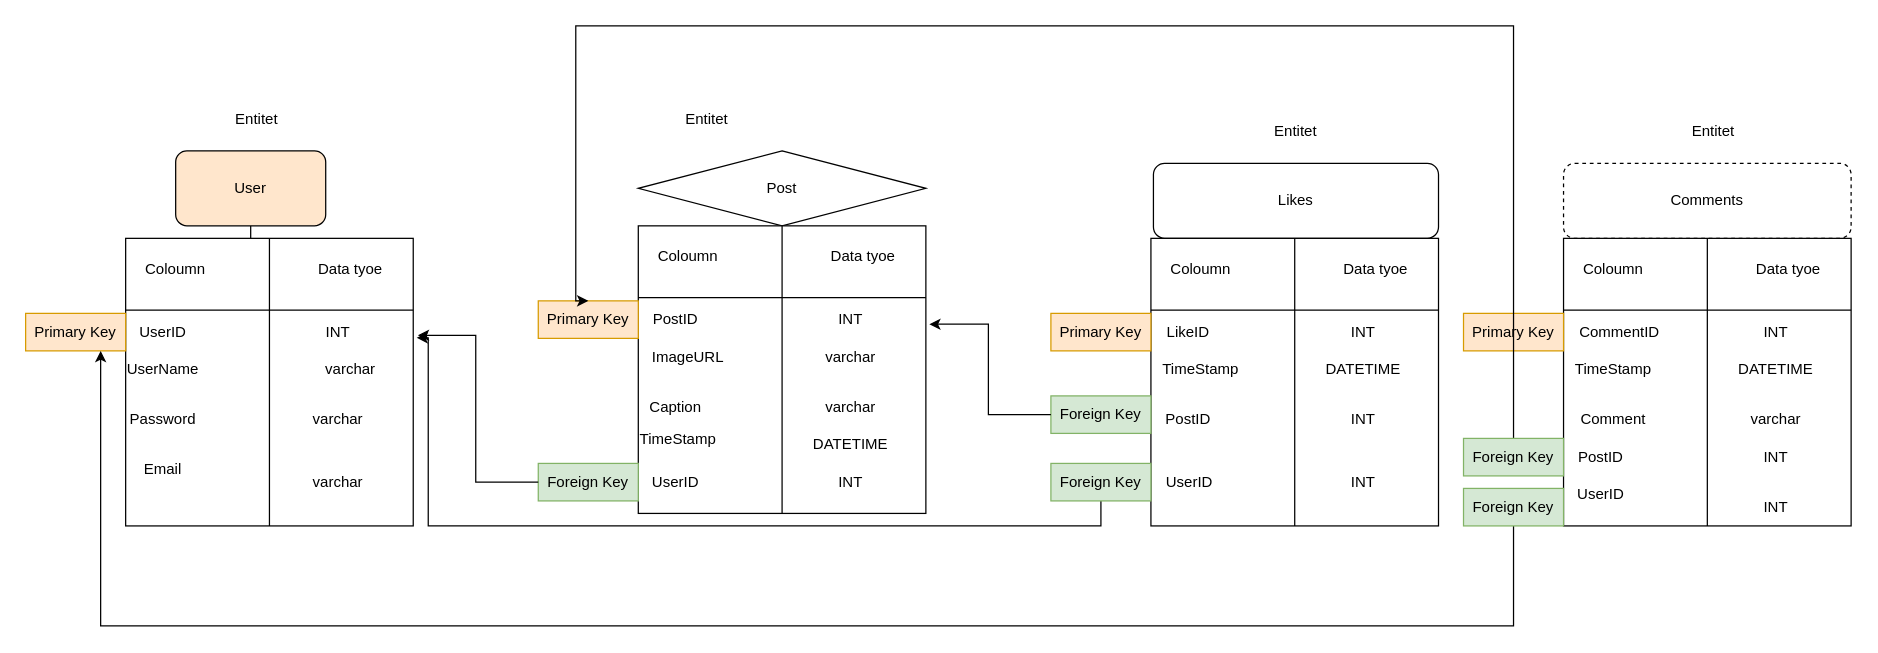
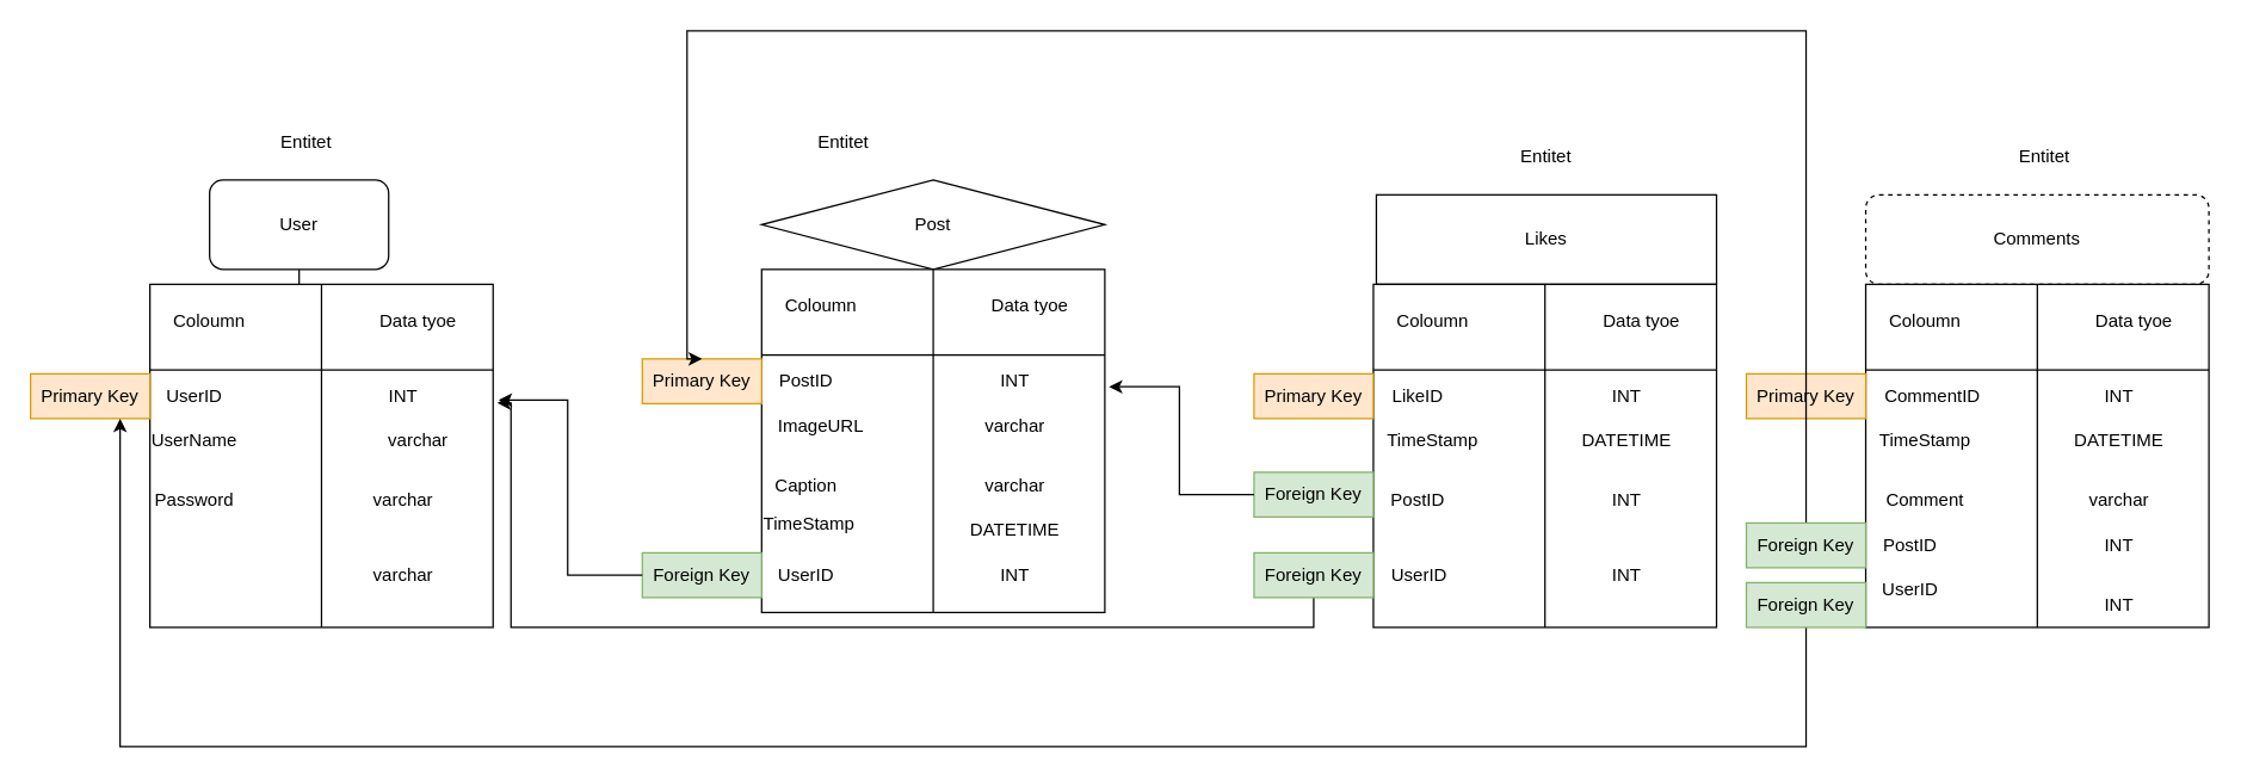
  <mxCell id="0" />
  <mxCell id="1" parent="0" />
  <mxCell id="2" value="" style="edgeStyle=orthogonalEdgeStyle;rounded=0;orthogonalLoop=1;jettySize=auto;html=1;" edge="1" parent="1" source="3" target="13"><mxGeometry relative="1" as="geometry" /></mxCell>
- <mxCell id="3" value="User" style="rounded=1;whiteSpace=wrap;html=1;fillColor=#ffe6cc;" vertex="1" parent="1"><mxGeometry x="140" y="120" width="120" height="60" as="geometry" /></mxCell>
+ <mxCell id="3" value="User" style="rounded=1;whiteSpace=wrap;html=1;" vertex="1" parent="1"><mxGeometry x="140" y="120" width="120" height="60" as="geometry" /></mxCell>
  <mxCell id="4" value="Entitet" style="text;html=1;strokeColor=none;fillColor=none;align=center;verticalAlign=middle;whiteSpace=wrap;rounded=0;" vertex="1" parent="1"><mxGeometry x="150" y="70" width="110" height="50" as="geometry" /></mxCell>
  <mxCell id="5" value="Post" style="rhombus;whiteSpace=wrap;html=1;" vertex="1" parent="1"><mxGeometry x="510" y="120" width="230" height="60" as="geometry" /></mxCell>
  <mxCell id="6" value="Entitet" style="text;html=1;strokeColor=none;fillColor=none;align=center;verticalAlign=middle;whiteSpace=wrap;rounded=0;" vertex="1" parent="1"><mxGeometry x="510" y="70" width="110" height="50" as="geometry" /></mxCell>
- <mxCell id="7" value="Likes" style="rounded=1;whiteSpace=wrap;html=1;" vertex="1" parent="1"><mxGeometry x="922" y="130" width="228" height="60" as="geometry" /></mxCell>
+ <mxCell id="7" value="Likes" style="whiteSpace=wrap;html=1;rounded=0;" vertex="1" parent="1"><mxGeometry x="922" y="130" width="228" height="60" as="geometry" /></mxCell>
  <mxCell id="8" value="Entitet" style="text;html=1;strokeColor=none;fillColor=none;align=center;verticalAlign=middle;whiteSpace=wrap;rounded=0;" vertex="1" parent="1"><mxGeometry x="981" y="80" width="110" height="50" as="geometry" /></mxCell>
  <mxCell id="9" value="Comments" style="rounded=1;whiteSpace=wrap;html=1;dashed=1;" vertex="1" parent="1"><mxGeometry x="1250" y="130" width="230" height="60" as="geometry" /></mxCell>
  <mxCell id="10" value="Entitet" style="text;html=1;strokeColor=none;fillColor=none;align=center;verticalAlign=middle;whiteSpace=wrap;rounded=0;" vertex="1" parent="1"><mxGeometry x="1260" y="80" width="220" height="50" as="geometry" /></mxCell>
  <mxCell id="11" value="" style="whiteSpace=wrap;html=1;aspect=fixed;" vertex="1" parent="1"><mxGeometry x="100" y="190" width="230" height="230" as="geometry" /></mxCell>
  <mxCell id="12" value="UserID" style="text;html=1;strokeColor=none;fillColor=none;align=center;verticalAlign=middle;whiteSpace=wrap;rounded=0;" vertex="1" parent="1"><mxGeometry x="100" y="250" width="60" height="30" as="geometry" /></mxCell>
  <mxCell id="13" value="Coloumn" style="text;html=1;strokeColor=none;fillColor=none;align=center;verticalAlign=middle;whiteSpace=wrap;rounded=0;" vertex="1" parent="1"><mxGeometry x="110" y="200" width="60" height="30" as="geometry" /></mxCell>
  <mxCell id="14" value="Data tyoe" style="text;html=1;strokeColor=none;fillColor=none;align=center;verticalAlign=middle;whiteSpace=wrap;rounded=0;" vertex="1" parent="1"><mxGeometry x="250" y="200" width="60" height="30" as="geometry" /></mxCell>
  <mxCell id="15" value="" style="endArrow=none;html=1;rounded=0;entryX=0.5;entryY=0;entryDx=0;entryDy=0;exitX=0.5;exitY=1;exitDx=0;exitDy=0;" edge="1" parent="1" source="11" target="11"><mxGeometry width="50" height="50" relative="1" as="geometry"><mxPoint x="160" y="300" as="sourcePoint" /><mxPoint x="210" y="250" as="targetPoint" /></mxGeometry></mxCell>
  <mxCell id="16" value="" style="endArrow=none;html=1;rounded=0;exitX=0;exitY=0.25;exitDx=0;exitDy=0;entryX=1;entryY=0.25;entryDx=0;entryDy=0;" edge="1" parent="1" source="11" target="11"><mxGeometry width="50" height="50" relative="1" as="geometry"><mxPoint x="160" y="300" as="sourcePoint" /><mxPoint x="210" y="250" as="targetPoint" /></mxGeometry></mxCell>
  <mxCell id="17" value="INT" style="text;html=1;strokeColor=none;fillColor=none;align=center;verticalAlign=middle;whiteSpace=wrap;rounded=0;" vertex="1" parent="1"><mxGeometry x="240" y="250" width="60" height="30" as="geometry" /></mxCell>
  <mxCell id="18" value="Primary Key" style="text;html=1;strokeColor=#d79b00;fillColor=#ffe6cc;align=center;verticalAlign=middle;whiteSpace=wrap;rounded=0;" vertex="1" parent="1"><mxGeometry x="20" y="250" width="80" height="30" as="geometry" /></mxCell>
  <mxCell id="19" value="UserName" style="text;html=1;strokeColor=none;fillColor=none;align=center;verticalAlign=middle;whiteSpace=wrap;rounded=0;" vertex="1" parent="1"><mxGeometry x="100" y="280" width="60" height="30" as="geometry" /></mxCell>
  <mxCell id="20" value="varchar" style="text;html=1;strokeColor=none;fillColor=none;align=center;verticalAlign=middle;whiteSpace=wrap;rounded=0;" vertex="1" parent="1"><mxGeometry x="250" y="280" width="60" height="30" as="geometry" /></mxCell>
  <mxCell id="21" value="Password" style="text;html=1;strokeColor=none;fillColor=none;align=center;verticalAlign=middle;whiteSpace=wrap;rounded=0;" vertex="1" parent="1"><mxGeometry x="100" y="320" width="60" height="30" as="geometry" /></mxCell>
  <mxCell id="22" value="varchar" style="text;html=1;strokeColor=none;fillColor=none;align=center;verticalAlign=middle;whiteSpace=wrap;rounded=0;" vertex="1" parent="1"><mxGeometry x="240" y="320" width="60" height="30" as="geometry" /></mxCell>
- <mxCell id="23" value="Email" style="text;html=1;strokeColor=none;fillColor=none;align=center;verticalAlign=middle;whiteSpace=wrap;rounded=0;" vertex="1" parent="1"><mxGeometry x="100" y="360" width="60" height="30" as="geometry" /></mxCell>
  <mxCell id="24" value="varchar" style="text;html=1;strokeColor=none;fillColor=none;align=center;verticalAlign=middle;whiteSpace=wrap;rounded=0;" vertex="1" parent="1"><mxGeometry x="240" y="370" width="60" height="30" as="geometry" /></mxCell>
  <mxCell id="25" value="" style="whiteSpace=wrap;html=1;aspect=fixed;" vertex="1" parent="1"><mxGeometry x="510" y="180" width="230" height="230" as="geometry" /></mxCell>
  <mxCell id="26" value="PostID" style="text;html=1;strokeColor=none;fillColor=none;align=center;verticalAlign=middle;whiteSpace=wrap;rounded=0;" vertex="1" parent="1"><mxGeometry x="510" y="240" width="60" height="30" as="geometry" /></mxCell>
  <mxCell id="27" value="Coloumn" style="text;html=1;strokeColor=none;fillColor=none;align=center;verticalAlign=middle;whiteSpace=wrap;rounded=0;" vertex="1" parent="1"><mxGeometry x="520" y="190" width="60" height="30" as="geometry" /></mxCell>
  <mxCell id="28" value="Data tyoe" style="text;html=1;strokeColor=none;fillColor=none;align=center;verticalAlign=middle;whiteSpace=wrap;rounded=0;" vertex="1" parent="1"><mxGeometry x="660" y="190" width="60" height="30" as="geometry" /></mxCell>
  <mxCell id="29" value="" style="endArrow=none;html=1;rounded=0;entryX=0.5;entryY=0;entryDx=0;entryDy=0;exitX=0.5;exitY=1;exitDx=0;exitDy=0;" edge="1" parent="1" source="25" target="25"><mxGeometry width="50" height="50" relative="1" as="geometry"><mxPoint x="570" y="290" as="sourcePoint" /><mxPoint x="620" y="240" as="targetPoint" /></mxGeometry></mxCell>
  <mxCell id="30" value="" style="endArrow=none;html=1;rounded=0;exitX=0;exitY=0.25;exitDx=0;exitDy=0;entryX=1;entryY=0.25;entryDx=0;entryDy=0;" edge="1" parent="1" source="25" target="25"><mxGeometry width="50" height="50" relative="1" as="geometry"><mxPoint x="570" y="290" as="sourcePoint" /><mxPoint x="620" y="240" as="targetPoint" /></mxGeometry></mxCell>
  <mxCell id="31" value="INT" style="text;html=1;strokeColor=none;fillColor=none;align=center;verticalAlign=middle;whiteSpace=wrap;rounded=0;" vertex="1" parent="1"><mxGeometry x="650" y="240" width="60" height="30" as="geometry" /></mxCell>
  <mxCell id="32" value="Primary Key" style="text;html=1;strokeColor=#d79b00;fillColor=#ffe6cc;align=center;verticalAlign=middle;whiteSpace=wrap;rounded=0;" vertex="1" parent="1"><mxGeometry x="430" y="240" width="80" height="30" as="geometry" /></mxCell>
  <mxCell id="33" value="ImageURL" style="text;html=1;strokeColor=none;fillColor=none;align=center;verticalAlign=middle;whiteSpace=wrap;rounded=0;" vertex="1" parent="1"><mxGeometry x="520" y="270" width="60" height="30" as="geometry" /></mxCell>
  <mxCell id="34" value="varchar" style="text;html=1;strokeColor=none;fillColor=none;align=center;verticalAlign=middle;whiteSpace=wrap;rounded=0;" vertex="1" parent="1"><mxGeometry x="650" y="270" width="60" height="30" as="geometry" /></mxCell>
  <mxCell id="35" value="Caption" style="text;html=1;strokeColor=none;fillColor=none;align=center;verticalAlign=middle;whiteSpace=wrap;rounded=0;" vertex="1" parent="1"><mxGeometry x="510" y="310" width="60" height="30" as="geometry" /></mxCell>
  <mxCell id="36" value="varchar" style="text;html=1;strokeColor=none;fillColor=none;align=center;verticalAlign=middle;whiteSpace=wrap;rounded=0;" vertex="1" parent="1"><mxGeometry x="650" y="310" width="60" height="30" as="geometry" /></mxCell>
  <mxCell id="37" value="TimeStamp" style="text;html=1;strokeColor=none;fillColor=none;align=center;verticalAlign=middle;whiteSpace=wrap;rounded=0;" vertex="1" parent="1"><mxGeometry x="512" y="336" width="60" height="30" as="geometry" /></mxCell>
  <mxCell id="38" value="DATETIME" style="text;html=1;strokeColor=none;fillColor=none;align=center;verticalAlign=middle;whiteSpace=wrap;rounded=0;" vertex="1" parent="1"><mxGeometry x="650" y="340" width="60" height="30" as="geometry" /></mxCell>
  <mxCell id="39" value="UserID" style="text;html=1;strokeColor=none;fillColor=none;align=center;verticalAlign=middle;whiteSpace=wrap;rounded=0;" vertex="1" parent="1"><mxGeometry x="510" y="370" width="60" height="30" as="geometry" /></mxCell>
  <mxCell id="40" value="INT" style="text;html=1;strokeColor=none;fillColor=none;align=center;verticalAlign=middle;whiteSpace=wrap;rounded=0;" vertex="1" parent="1"><mxGeometry x="650" y="370" width="60" height="30" as="geometry" /></mxCell>
  <mxCell id="41" value="Foreign Key" style="text;html=1;strokeColor=#82b366;fillColor=#d5e8d4;align=center;verticalAlign=middle;whiteSpace=wrap;rounded=0;" vertex="1" parent="1"><mxGeometry x="430" y="370" width="80" height="30" as="geometry" /></mxCell>
  <mxCell id="42" style="edgeStyle=orthogonalEdgeStyle;rounded=0;orthogonalLoop=1;jettySize=auto;html=1;entryX=1.016;entryY=0.337;entryDx=0;entryDy=0;entryPerimeter=0;" edge="1" parent="1" source="41" target="11"><mxGeometry relative="1" as="geometry"><mxPoint x="412.76" y="267.51" as="targetPoint" /></mxGeometry></mxCell>
  <mxCell id="43" value="" style="whiteSpace=wrap;html=1;aspect=fixed;" vertex="1" parent="1"><mxGeometry x="920" y="190" width="230" height="230" as="geometry" /></mxCell>
  <mxCell id="44" value="LikeID" style="text;html=1;strokeColor=none;fillColor=none;align=center;verticalAlign=middle;whiteSpace=wrap;rounded=0;" vertex="1" parent="1"><mxGeometry x="920" y="250" width="60" height="30" as="geometry" /></mxCell>
  <mxCell id="45" value="Coloumn" style="text;html=1;strokeColor=none;fillColor=none;align=center;verticalAlign=middle;whiteSpace=wrap;rounded=0;" vertex="1" parent="1"><mxGeometry x="930" y="200" width="60" height="30" as="geometry" /></mxCell>
  <mxCell id="46" value="Data tyoe" style="text;html=1;strokeColor=none;fillColor=none;align=center;verticalAlign=middle;whiteSpace=wrap;rounded=0;" vertex="1" parent="1"><mxGeometry x="1070" y="200" width="60" height="30" as="geometry" /></mxCell>
  <mxCell id="47" value="" style="endArrow=none;html=1;rounded=0;entryX=0.5;entryY=0;entryDx=0;entryDy=0;exitX=0.5;exitY=1;exitDx=0;exitDy=0;" edge="1" parent="1" source="43" target="43"><mxGeometry width="50" height="50" relative="1" as="geometry"><mxPoint x="980" y="300" as="sourcePoint" /><mxPoint x="1030" y="250" as="targetPoint" /></mxGeometry></mxCell>
  <mxCell id="48" value="" style="endArrow=none;html=1;rounded=0;exitX=0;exitY=0.25;exitDx=0;exitDy=0;entryX=1;entryY=0.25;entryDx=0;entryDy=0;" edge="1" parent="1" source="43" target="43"><mxGeometry width="50" height="50" relative="1" as="geometry"><mxPoint x="980" y="300" as="sourcePoint" /><mxPoint x="1030" y="250" as="targetPoint" /></mxGeometry></mxCell>
  <mxCell id="49" value="INT" style="text;html=1;strokeColor=none;fillColor=none;align=center;verticalAlign=middle;whiteSpace=wrap;rounded=0;" vertex="1" parent="1"><mxGeometry x="1060" y="250" width="60" height="30" as="geometry" /></mxCell>
  <mxCell id="50" value="TimeStamp" style="text;html=1;strokeColor=none;fillColor=none;align=center;verticalAlign=middle;whiteSpace=wrap;rounded=0;" vertex="1" parent="1"><mxGeometry x="930" y="280" width="60" height="30" as="geometry" /></mxCell>
  <mxCell id="51" value="DATETIME" style="text;html=1;strokeColor=none;fillColor=none;align=center;verticalAlign=middle;whiteSpace=wrap;rounded=0;" vertex="1" parent="1"><mxGeometry x="1060" y="280" width="60" height="30" as="geometry" /></mxCell>
  <mxCell id="52" value="PostID" style="text;html=1;strokeColor=none;fillColor=none;align=center;verticalAlign=middle;whiteSpace=wrap;rounded=0;" vertex="1" parent="1"><mxGeometry x="920" y="320" width="60" height="30" as="geometry" /></mxCell>
  <mxCell id="53" value="INT" style="text;html=1;strokeColor=none;fillColor=none;align=center;verticalAlign=middle;whiteSpace=wrap;rounded=0;" vertex="1" parent="1"><mxGeometry x="1060" y="320" width="60" height="30" as="geometry" /></mxCell>
  <mxCell id="54" value="UserID" style="text;html=1;strokeColor=none;fillColor=none;align=center;verticalAlign=middle;whiteSpace=wrap;rounded=0;" vertex="1" parent="1"><mxGeometry x="921" y="370" width="60" height="30" as="geometry" /></mxCell>
  <mxCell id="55" value="INT" style="text;html=1;strokeColor=none;fillColor=none;align=center;verticalAlign=middle;whiteSpace=wrap;rounded=0;" vertex="1" parent="1"><mxGeometry x="1060" y="370" width="60" height="30" as="geometry" /></mxCell>
  <mxCell id="56" value="Primary Key" style="text;html=1;strokeColor=#d79b00;fillColor=#ffe6cc;align=center;verticalAlign=middle;whiteSpace=wrap;rounded=0;" vertex="1" parent="1"><mxGeometry x="840" y="250" width="80" height="30" as="geometry" /></mxCell>
  <mxCell id="57" value="Foreign Key" style="text;html=1;strokeColor=#82b366;fillColor=#d5e8d4;align=center;verticalAlign=middle;whiteSpace=wrap;rounded=0;" vertex="1" parent="1"><mxGeometry x="840" y="316" width="80" height="30" as="geometry" /></mxCell>
  <mxCell id="58" style="edgeStyle=orthogonalEdgeStyle;rounded=0;orthogonalLoop=1;jettySize=auto;html=1;entryX=1.012;entryY=0.346;entryDx=0;entryDy=0;entryPerimeter=0;" edge="1" parent="1" source="59" target="11"><mxGeometry relative="1" as="geometry"><mxPoint x="342" y="280" as="targetPoint" /><Array as="points"><mxPoint x="880" y="420" /><mxPoint x="342" y="420" /><mxPoint x="342" y="270" /></Array></mxGeometry></mxCell>
  <mxCell id="59" value="Foreign Key" style="text;html=1;strokeColor=#82b366;fillColor=#d5e8d4;align=center;verticalAlign=middle;whiteSpace=wrap;rounded=0;" vertex="1" parent="1"><mxGeometry x="840" y="370" width="80" height="30" as="geometry" /></mxCell>
  <mxCell id="60" style="edgeStyle=orthogonalEdgeStyle;rounded=0;orthogonalLoop=1;jettySize=auto;html=1;entryX=1.012;entryY=0.342;entryDx=0;entryDy=0;entryPerimeter=0;" edge="1" parent="1" source="57" target="25"><mxGeometry relative="1" as="geometry" /></mxCell>
  <mxCell id="61" value="" style="whiteSpace=wrap;html=1;aspect=fixed;" vertex="1" parent="1"><mxGeometry x="1250" y="190" width="230" height="230" as="geometry" /></mxCell>
  <mxCell id="62" value="CommentID" style="text;html=1;strokeColor=none;fillColor=none;align=center;verticalAlign=middle;whiteSpace=wrap;rounded=0;" vertex="1" parent="1"><mxGeometry x="1260" y="250" width="70" height="30" as="geometry" /></mxCell>
  <mxCell id="63" value="Coloumn" style="text;html=1;strokeColor=none;fillColor=none;align=center;verticalAlign=middle;whiteSpace=wrap;rounded=0;" vertex="1" parent="1"><mxGeometry x="1260" y="200" width="60" height="30" as="geometry" /></mxCell>
  <mxCell id="64" value="Data tyoe" style="text;html=1;strokeColor=none;fillColor=none;align=center;verticalAlign=middle;whiteSpace=wrap;rounded=0;" vertex="1" parent="1"><mxGeometry x="1400" y="200" width="60" height="30" as="geometry" /></mxCell>
  <mxCell id="65" value="" style="endArrow=none;html=1;rounded=0;entryX=0.5;entryY=0;entryDx=0;entryDy=0;exitX=0.5;exitY=1;exitDx=0;exitDy=0;" edge="1" parent="1" source="61" target="61"><mxGeometry width="50" height="50" relative="1" as="geometry"><mxPoint x="1310" y="300" as="sourcePoint" /><mxPoint x="1360" y="250" as="targetPoint" /></mxGeometry></mxCell>
  <mxCell id="66" value="" style="endArrow=none;html=1;rounded=0;exitX=0;exitY=0.25;exitDx=0;exitDy=0;entryX=1;entryY=0.25;entryDx=0;entryDy=0;" edge="1" parent="1" source="61" target="61"><mxGeometry width="50" height="50" relative="1" as="geometry"><mxPoint x="1310" y="300" as="sourcePoint" /><mxPoint x="1360" y="250" as="targetPoint" /></mxGeometry></mxCell>
  <mxCell id="67" value="INT" style="text;html=1;strokeColor=none;fillColor=none;align=center;verticalAlign=middle;whiteSpace=wrap;rounded=0;" vertex="1" parent="1"><mxGeometry x="1390" y="250" width="60" height="30" as="geometry" /></mxCell>
  <mxCell id="68" value="TimeStamp" style="text;html=1;strokeColor=none;fillColor=none;align=center;verticalAlign=middle;whiteSpace=wrap;rounded=0;" vertex="1" parent="1"><mxGeometry x="1260" y="280" width="60" height="30" as="geometry" /></mxCell>
  <mxCell id="69" value="DATETIME" style="text;html=1;strokeColor=none;fillColor=none;align=center;verticalAlign=middle;whiteSpace=wrap;rounded=0;" vertex="1" parent="1"><mxGeometry x="1390" y="280" width="60" height="30" as="geometry" /></mxCell>
  <mxCell id="70" value="Comment" style="text;html=1;strokeColor=none;fillColor=none;align=center;verticalAlign=middle;whiteSpace=wrap;rounded=0;" vertex="1" parent="1"><mxGeometry x="1260" y="320" width="60" height="30" as="geometry" /></mxCell>
  <mxCell id="71" value="varchar" style="text;html=1;strokeColor=none;fillColor=none;align=center;verticalAlign=middle;whiteSpace=wrap;rounded=0;" vertex="1" parent="1"><mxGeometry x="1390" y="320" width="60" height="30" as="geometry" /></mxCell>
  <mxCell id="72" value="UserID" style="text;html=1;strokeColor=none;fillColor=none;align=center;verticalAlign=middle;whiteSpace=wrap;rounded=0;" vertex="1" parent="1"><mxGeometry x="1250" y="380" width="60" height="30" as="geometry" /></mxCell>
  <mxCell id="73" value="INT" style="text;html=1;strokeColor=none;fillColor=none;align=center;verticalAlign=middle;whiteSpace=wrap;rounded=0;" vertex="1" parent="1"><mxGeometry x="1390" y="390" width="60" height="30" as="geometry" /></mxCell>
  <mxCell id="74" value="Primary Key" style="text;html=1;strokeColor=#d79b00;fillColor=#ffe6cc;align=center;verticalAlign=middle;whiteSpace=wrap;rounded=0;" vertex="1" parent="1"><mxGeometry x="1170" y="250" width="80" height="30" as="geometry" /></mxCell>
  <mxCell id="75" style="edgeStyle=orthogonalEdgeStyle;rounded=0;orthogonalLoop=1;jettySize=auto;html=1;entryX=0.5;entryY=0;entryDx=0;entryDy=0;" edge="1" parent="1" source="76" target="32"><mxGeometry relative="1" as="geometry"><Array as="points"><mxPoint x="1210" y="20" /><mxPoint x="460" y="20" /><mxPoint x="460" y="240" /></Array></mxGeometry></mxCell>
  <mxCell id="76" value="Foreign Key" style="text;html=1;strokeColor=#82b366;fillColor=#d5e8d4;align=center;verticalAlign=middle;whiteSpace=wrap;rounded=0;" vertex="1" parent="1"><mxGeometry x="1170" y="350" width="80" height="30" as="geometry" /></mxCell>
  <mxCell id="77" value="PostID" style="text;html=1;strokeColor=none;fillColor=none;align=center;verticalAlign=middle;whiteSpace=wrap;rounded=0;" vertex="1" parent="1"><mxGeometry x="1250" y="350" width="60" height="30" as="geometry" /></mxCell>
  <mxCell id="78" value="INT" style="text;html=1;strokeColor=none;fillColor=none;align=center;verticalAlign=middle;whiteSpace=wrap;rounded=0;" vertex="1" parent="1"><mxGeometry x="1390" y="350" width="60" height="30" as="geometry" /></mxCell>
  <mxCell id="79" style="edgeStyle=orthogonalEdgeStyle;rounded=0;orthogonalLoop=1;jettySize=auto;html=1;entryX=0.75;entryY=1;entryDx=0;entryDy=0;" edge="1" parent="1" source="80" target="18"><mxGeometry relative="1" as="geometry"><Array as="points"><mxPoint x="1210" y="500" /><mxPoint x="80" y="500" /></Array></mxGeometry></mxCell>
  <mxCell id="80" value="Foreign Key" style="text;html=1;strokeColor=#82b366;fillColor=#d5e8d4;align=center;verticalAlign=middle;whiteSpace=wrap;rounded=0;" vertex="1" parent="1"><mxGeometry x="1170" y="390" width="80" height="30" as="geometry" /></mxCell>
